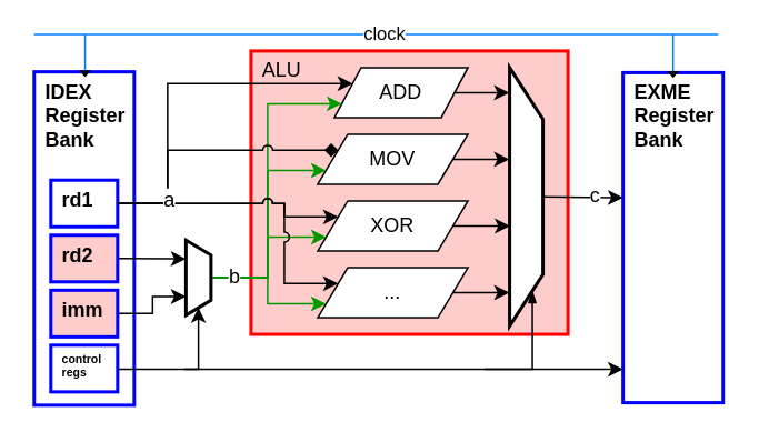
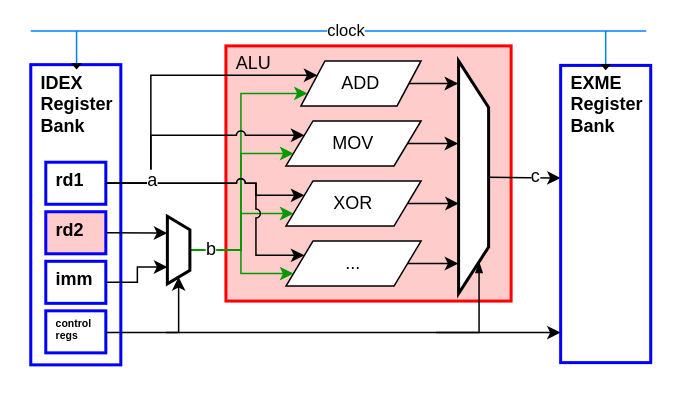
  <mxCell id="0" />
  <mxCell id="1" parent="0" />
  <mxCell id="2" value="ALU&lt;br&gt;" style="rounded=0;whiteSpace=wrap;html=1;align=left;verticalAlign=top;horizontal=1;spacingLeft=0;spacing=7;spacingBottom=0;spacingTop=-7;fontStyle=0;strokeWidth=2;strokeColor=#FF0000;fillColor=#FFCCCC;" vertex="1" parent="1"><mxGeometry x="150" y="30" width="190" height="170" as="geometry" /></mxCell>
  <mxCell id="3" style="edgeStyle=elbowEdgeStyle;rounded=0;jumpStyle=arc;orthogonalLoop=1;jettySize=auto;html=1;exitX=0.5;exitY=0;exitDx=0;exitDy=0;strokeColor=#000000;elbow=vertical;" edge="1" parent="1" source="5" target="20"><mxGeometry relative="1" as="geometry" /></mxCell>
  <mxCell id="4" value="c" style="text;html=1;resizable=0;points=[];align=center;verticalAlign=middle;labelBackgroundColor=#ffffff;" vertex="1" connectable="0" parent="3"><mxGeometry x="0.273" relative="1" as="geometry"><mxPoint y="-2" as="offset" /></mxGeometry></mxCell>
  <mxCell id="5" value="" style="shape=trapezoid;perimeter=trapezoidPerimeter;whiteSpace=wrap;html=1;labelBackgroundColor=none;strokeColor=#000000;strokeWidth=2;align=left;rotation=180;direction=north;" vertex="1" parent="1"><mxGeometry x="305" y="40" width="20" height="155" as="geometry" /></mxCell>
  <mxCell id="6" style="rounded=0;orthogonalLoop=1;jettySize=auto;html=1;exitX=1;exitY=0.5;exitDx=0;exitDy=0;edgeStyle=orthogonalEdgeStyle;entryX=0.097;entryY=1.015;entryDx=0;entryDy=0;entryPerimeter=0;" edge="1" parent="1" source="7" target="5"><mxGeometry relative="1" as="geometry" /></mxCell>
  <mxCell id="7" value="ADD" style="shape=parallelogram;perimeter=parallelogramPerimeter;whiteSpace=wrap;html=1;" vertex="1" parent="1"><mxGeometry x="200" y="40" width="80" height="30" as="geometry" /></mxCell>
  <mxCell id="8" style="rounded=0;orthogonalLoop=1;jettySize=auto;html=1;exitX=1;exitY=0.5;exitDx=0;exitDy=0;edgeStyle=orthogonalEdgeStyle;entryX=0.355;entryY=1.015;entryDx=0;entryDy=0;entryPerimeter=0;" edge="1" parent="1" source="9" target="5"><mxGeometry relative="1" as="geometry"><Array as="points" /></mxGeometry></mxCell>
  <mxCell id="9" value="MOV" style="shape=parallelogram;perimeter=parallelogramPerimeter;whiteSpace=wrap;html=1;" vertex="1" parent="1"><mxGeometry x="190" y="80" width="90" height="30" as="geometry" /></mxCell>
  <mxCell id="10" style="rounded=0;orthogonalLoop=1;jettySize=auto;html=1;exitX=1;exitY=0.5;exitDx=0;exitDy=0;edgeStyle=elbowEdgeStyle;entryX=0.613;entryY=0.994;entryDx=0;entryDy=0;entryPerimeter=0;" edge="1" parent="1" source="11" target="5"><mxGeometry relative="1" as="geometry"><mxPoint x="280" y="135" as="targetPoint" /><Array as="points"><mxPoint x="290" y="135" /></Array></mxGeometry></mxCell>
  <mxCell id="11" value="XOR" style="shape=parallelogram;perimeter=parallelogramPerimeter;whiteSpace=wrap;html=1;" vertex="1" parent="1"><mxGeometry x="190" y="120" width="90" height="30" as="geometry" /></mxCell>
  <mxCell id="12" style="rounded=0;orthogonalLoop=1;jettySize=auto;html=1;exitX=1;exitY=0.5;exitDx=0;exitDy=0;edgeStyle=orthogonalEdgeStyle;entryX=0.871;entryY=1.011;entryDx=0;entryDy=0;entryPerimeter=0;" edge="1" parent="1" source="13" target="5"><mxGeometry relative="1" as="geometry"><Array as="points" /></mxGeometry></mxCell>
  <mxCell id="13" value="..." style="shape=parallelogram;perimeter=parallelogramPerimeter;whiteSpace=wrap;html=1;" vertex="1" parent="1"><mxGeometry x="190" y="160" width="90" height="30" as="geometry" /></mxCell>
  <mxCell id="14" style="edgeStyle=elbowEdgeStyle;rounded=0;orthogonalLoop=1;jettySize=auto;html=1;entryX=0;entryY=0.75;entryDx=0;entryDy=0;strokeColor=#009900;exitX=0.5;exitY=0;exitDx=0;exitDy=0;" edge="1" parent="1" source="30" target="7"><mxGeometry relative="1" as="geometry"><mxPoint y="80" as="sourcePoint" x="110" /><Array as="points"><mxPoint x="160" y="80" /><mxPoint x="170" y="120" /><mxPoint x="170" y="100" /></Array></mxGeometry></mxCell>
  <mxCell id="15" style="edgeStyle=elbowEdgeStyle;rounded=0;orthogonalLoop=1;jettySize=auto;html=1;entryX=0;entryY=0.75;entryDx=0;entryDy=0;strokeColor=#009900;exitX=0.5;exitY=0;exitDx=0;exitDy=0;" edge="1" parent="1" source="30" target="9"><mxGeometry relative="1" as="geometry"><mxPoint y="110" as="sourcePoint" x="110" /><Array as="points"><mxPoint x="160" y="110" /><mxPoint x="170" y="120" /></Array></mxGeometry></mxCell>
  <mxCell id="16" style="edgeStyle=elbowEdgeStyle;rounded=0;orthogonalLoop=1;jettySize=auto;html=1;entryX=0;entryY=0.75;entryDx=0;entryDy=0;strokeColor=#009900;exitX=0.5;exitY=0;exitDx=0;exitDy=0;" edge="1" parent="1" source="30" target="11"><mxGeometry relative="1" as="geometry"><mxPoint y="130" as="sourcePoint" x="110" /><Array as="points"><mxPoint x="160" y="135" /></Array></mxGeometry></mxCell>
  <mxCell id="17" style="edgeStyle=elbowEdgeStyle;rounded=0;orthogonalLoop=1;jettySize=auto;html=1;entryX=0;entryY=0.75;entryDx=0;entryDy=0;strokeColor=#009900;exitX=0.5;exitY=0;exitDx=0;exitDy=0;" edge="1" parent="1" source="30" target="13"><mxGeometry relative="1" as="geometry"><mxPoint y="142" as="sourcePoint" x="110" /><Array as="points"><mxPoint x="160" y="166" /><mxPoint x="160" y="175" /><mxPoint x="140" y="142" /><mxPoint x="160" y="150" /><mxPoint x="170" y="150" /></Array></mxGeometry></mxCell>
  <mxCell id="18" value="b" style="text;html=1;resizable=0;points=[];align=center;verticalAlign=middle;labelBackgroundColor=#ffffff;" vertex="1" connectable="0" parent="17"><mxGeometry x="-0.69" y="-2" relative="1" as="geometry"><mxPoint y="-3" as="offset" /></mxGeometry></mxCell>
  <mxCell id="19" value="clock" style="endArrow=none;html=1;strokeColor=#007FFF;fontStyle=0" edge="1" parent="1"><mxGeometry x="-0.024" width="50" height="50" relative="1" as="geometry"><mxPoint x="430" y="20" as="sourcePoint" /><mxPoint x="20" y="20" as="targetPoint" /><mxPoint as="offset" /></mxGeometry></mxCell>
  <mxCell id="20" value="EXME&lt;br&gt;Register Bank&lt;br&gt;" style="rounded=0;whiteSpace=wrap;html=1;align=left;verticalAlign=top;horizontal=1;spacingLeft=0;spacing=7;spacingBottom=0;spacingTop=-7;fontStyle=1;strokeWidth=2;strokeColor=#0000FF;" vertex="1" parent="1"><mxGeometry x="373" y="43" width="60" height="198" as="geometry" /></mxCell>
  <mxCell id="21" value="" style="endArrow=none;html=1;strokeColor=#007FFF;exitX=0.5;exitY=0;exitDx=0;exitDy=0;" edge="1" parent="1" source="20"><mxGeometry y="-5" width="50" height="50" relative="1" as="geometry"><mxPoint x="130.667" y="60" as="sourcePoint" /><mxPoint x="403" y="20" as="targetPoint" /><mxPoint as="offset" /></mxGeometry></mxCell>
  <mxCell id="22" value="IDEX&lt;br&gt;Register&lt;br&gt;Bank&lt;br&gt;" style="rounded=0;whiteSpace=wrap;html=1;align=left;verticalAlign=top;horizontal=1;spacingLeft=0;spacing=7;spacingBottom=0;spacingTop=-7;fontStyle=1;strokeWidth=2;strokeColor=#0000FF;" vertex="1" parent="1"><mxGeometry x="20" y="42.5" width="60" height="200" as="geometry" /></mxCell>
  <mxCell id="23" value="rd1&lt;br&gt;" style="rounded=0;whiteSpace=wrap;html=1;align=left;verticalAlign=top;horizontal=1;spacingLeft=0;spacing=7;spacingBottom=0;spacingTop=-7;fontStyle=1;strokeWidth=2;strokeColor=#0000FF;" vertex="1" parent="1"><mxGeometry x="30" y="107.5" width="40" height="28" as="geometry" /></mxCell>
  <mxCell id="24" style="rounded=0;jumpStyle=arc;orthogonalLoop=1;jettySize=auto;html=1;exitX=1;exitY=0.5;exitDx=0;exitDy=0;entryX=0.25;entryY=1;entryDx=0;entryDy=0;strokeColor=#000000;fontSize=7;edgeStyle=elbowEdgeStyle;" edge="1" parent="1" source="25" target="30"><mxGeometry relative="1" as="geometry" /></mxCell>
  <mxCell id="25" value="rd2&lt;br&gt;" style="rounded=0;whiteSpace=wrap;html=1;align=left;verticalAlign=top;horizontal=1;spacingLeft=0;spacing=7;spacingBottom=0;spacingTop=-7;fontStyle=1;strokeWidth=2;strokeColor=#0000FF;fillColor=#ffcccc;" vertex="1" parent="1"><mxGeometry x="30" y="140.5" width="40" height="28" as="geometry" /></mxCell>
  <mxCell id="26" style="rounded=0;jumpStyle=arc;orthogonalLoop=1;jettySize=auto;html=1;exitX=1;exitY=0.5;exitDx=0;exitDy=0;entryX=0.75;entryY=1;entryDx=0;entryDy=0;strokeColor=#000000;fontSize=7;edgeStyle=elbowEdgeStyle;" edge="1" parent="1" source="27" target="30"><mxGeometry relative="1" as="geometry"><Array as="points"><mxPoint x="91" y="185" /></Array></mxGeometry></mxCell>
- <mxCell id="27" value="imm&lt;br&gt;" style="rounded=0;whiteSpace=wrap;html=1;align=left;verticalAlign=top;horizontal=1;spacingLeft=0;spacing=7;spacingBottom=0;spacingTop=-7;fontStyle=1;strokeWidth=2;strokeColor=#0000FF;fillColor=#ffcccc;" vertex="1" parent="1"><mxGeometry x="30" y="173.5" width="40" height="28" as="geometry" /></mxCell>
+ <mxCell id="27" value="imm&lt;br&gt;" style="rounded=0;whiteSpace=wrap;html=1;align=left;verticalAlign=top;horizontal=1;spacingLeft=0;spacing=7;spacingBottom=0;spacingTop=-7;fontStyle=1;strokeWidth=2;strokeColor=#0000FF;" vertex="1" parent="1"><mxGeometry x="30" y="173.5" width="40" height="28" as="geometry" /></mxCell>
  <mxCell id="28" value="" style="triangle;whiteSpace=wrap;html=1;fillColor=#000000;strokeColor=#000000;direction=south;" vertex="1" parent="1"><mxGeometry x="400.5" y="42.5" width="5" height="3" as="geometry" /></mxCell>
  <mxCell id="29" value="control&lt;br style=&quot;font-size: 7px;&quot;&gt;regs&lt;br style=&quot;font-size: 7px;&quot;&gt;" style="rounded=0;whiteSpace=wrap;html=1;align=left;verticalAlign=top;horizontal=1;spacingLeft=0;spacing=7;spacingBottom=0;spacingTop=-7;fontStyle=1;strokeWidth=2;strokeColor=#0000FF;fontSize=7;" vertex="1" parent="1"><mxGeometry x="30" y="206.5" width="40" height="28" as="geometry" /></mxCell>
  <mxCell id="30" value="" style="shape=trapezoid;perimeter=trapezoidPerimeter;whiteSpace=wrap;html=1;labelBackgroundColor=none;strokeColor=#000000;strokeWidth=2;align=left;rotation=180;direction=north;" vertex="1" parent="1"><mxGeometry x="111" y="143.524" width="15" height="45" as="geometry" /></mxCell>
  <mxCell id="31" style="rounded=0;orthogonalLoop=1;jettySize=auto;html=1;entryX=0;entryY=0.25;entryDx=0;entryDy=0;edgeStyle=elbowEdgeStyle;strokeColor=#000000;jumpStyle=arc;exitX=1;exitY=0.5;exitDx=0;exitDy=0;" edge="1" parent="1" source="23" target="13"><mxGeometry relative="1" as="geometry"><mxPoint y="58" as="sourcePoint" x="110" /><Array as="points"><mxPoint x="170" y="140" /><mxPoint x="178" y="80" /></Array></mxGeometry></mxCell>
  <mxCell id="32" style="edgeStyle=elbowEdgeStyle;rounded=0;orthogonalLoop=1;jettySize=auto;html=1;exitX=1;exitY=0.5;exitDx=0;exitDy=0;entryX=0;entryY=0.25;entryDx=0;entryDy=0;strokeColor=#000000;jumpStyle=arc;" edge="1" parent="1" source="23" target="11"><mxGeometry relative="1" as="geometry"><mxPoint x="135.429" y="64.905" as="sourcePoint" /><Array as="points"><mxPoint x="170" y="120" /></Array></mxGeometry></mxCell>
- <mxCell id="33" style="rounded=0;orthogonalLoop=1;jettySize=auto;html=1;exitX=1;exitY=0.5;exitDx=0;exitDy=0;entryX=0;entryY=0.25;entryDx=0;entryDy=0;edgeStyle=elbowEdgeStyle;strokeColor=#000000;jumpStyle=arc;endArrow=diamond;" edge="1" parent="1" source="23" target="9"><mxGeometry relative="1" as="geometry"><mxPoint x="135.429" y="64.905" as="sourcePoint" /><Array as="points"><mxPoint x="100" y="110" /><mxPoint x="180" y="80" /></Array></mxGeometry></mxCell>
+ <mxCell id="33" style="rounded=0;orthogonalLoop=1;jettySize=auto;html=1;exitX=1;exitY=0.5;exitDx=0;exitDy=0;entryX=0;entryY=0.25;entryDx=0;entryDy=0;edgeStyle=elbowEdgeStyle;strokeColor=#000000;jumpStyle=arc;" edge="1" parent="1" source="23" target="9"><mxGeometry relative="1" as="geometry"><mxPoint x="135.429" y="64.905" as="sourcePoint" /><Array as="points"><mxPoint x="100" y="110" /><mxPoint x="180" y="80" /></Array></mxGeometry></mxCell>
  <mxCell id="34" style="rounded=0;orthogonalLoop=1;jettySize=auto;html=1;exitX=1;exitY=0.5;exitDx=0;exitDy=0;entryX=0;entryY=0.25;entryDx=0;entryDy=0;edgeStyle=elbowEdgeStyle;strokeColor=#000000;jumpStyle=arc;" edge="1" parent="1" source="23" target="7"><mxGeometry relative="1" as="geometry"><mxPoint x="135.429" y="64.905" as="sourcePoint" /><Array as="points"><mxPoint x="100" y="90" /><mxPoint x="170" y="55" /><mxPoint x="180" y="55" /><mxPoint x="180" y="60" /><mxPoint x="180" y="55" /><mxPoint x="180" y="55" /></Array></mxGeometry></mxCell>
  <mxCell id="35" value="a" style="text;html=1;resizable=0;points=[];align=center;verticalAlign=middle;labelBackgroundColor=#ffffff;fontSize=12;" vertex="1" connectable="0" parent="34"><mxGeometry x="-0.718" relative="1" as="geometry"><mxPoint x="0.5" y="-2" as="offset" /></mxGeometry></mxCell>
  <mxCell id="36" style="edgeStyle=elbowEdgeStyle;rounded=0;jumpStyle=arc;orthogonalLoop=1;jettySize=auto;html=1;strokeColor=#000000;fontSize=7;elbow=vertical;" edge="1" parent="1" source="29" target="20"><mxGeometry relative="1" as="geometry"><mxPoint x="80" y="230.667" as="sourcePoint" /><mxPoint x="128.667" y="194" as="targetPoint" /><Array as="points"><mxPoint x="120" y="221" /><mxPoint x="120" y="228" /><mxPoint x="101" y="228" /></Array></mxGeometry></mxCell>
  <mxCell id="37" style="edgeStyle=elbowEdgeStyle;rounded=0;jumpStyle=arc;orthogonalLoop=1;jettySize=auto;html=1;entryX=1;entryY=0.5;entryDx=0;entryDy=0;strokeColor=#000000;fontSize=7;elbow=vertical;" edge="1" parent="1" target="30"><mxGeometry relative="1" as="geometry"><mxPoint y="221" as="sourcePoint" x="110" /><Array as="points"><mxPoint x="90" y="221" /></Array></mxGeometry></mxCell>
  <mxCell id="38" value="" style="triangle;whiteSpace=wrap;html=1;fillColor=#000000;strokeColor=#000000;direction=south;" vertex="1" parent="1"><mxGeometry x="48" y="42" width="5" height="3" as="geometry" /></mxCell>
  <mxCell id="39" value="" style="endArrow=none;html=1;strokeColor=#007FFF;" edge="1" parent="1"><mxGeometry y="-5" width="50" height="50" relative="1" as="geometry"><mxPoint x="50.5" y="41.5" as="sourcePoint" /><mxPoint x="50.5" y="20" as="targetPoint" /><mxPoint as="offset" /></mxGeometry></mxCell>
  <mxCell id="40" style="edgeStyle=elbowEdgeStyle;rounded=0;jumpStyle=none;orthogonalLoop=1;jettySize=auto;html=1;entryX=1;entryY=0.25;entryDx=0;entryDy=0;strokeColor=#000000;fontSize=7;elbow=vertical;endSize=5;endArrow=blockThin;endFill=1;" edge="1" parent="1" target="5"><mxGeometry relative="1" as="geometry"><mxPoint x="290" y="221" as="sourcePoint" /><mxPoint x="128.286" y="193.952" as="targetPoint" /><Array as="points"><mxPoint x="190" y="221" /></Array></mxGeometry></mxCell>
